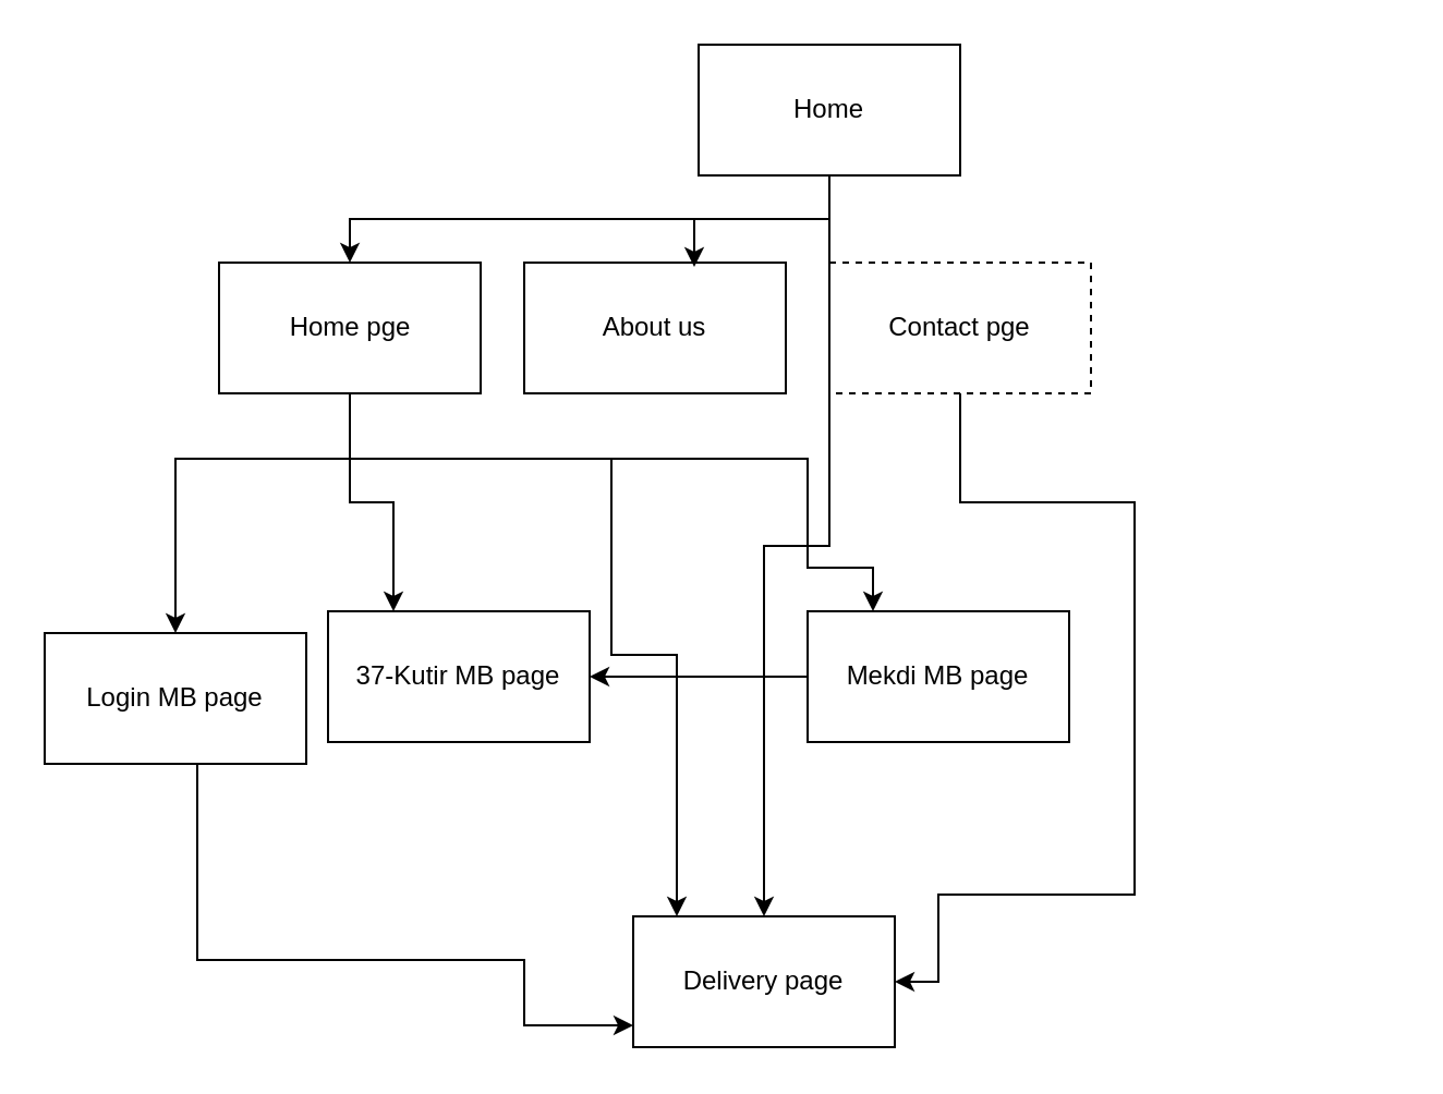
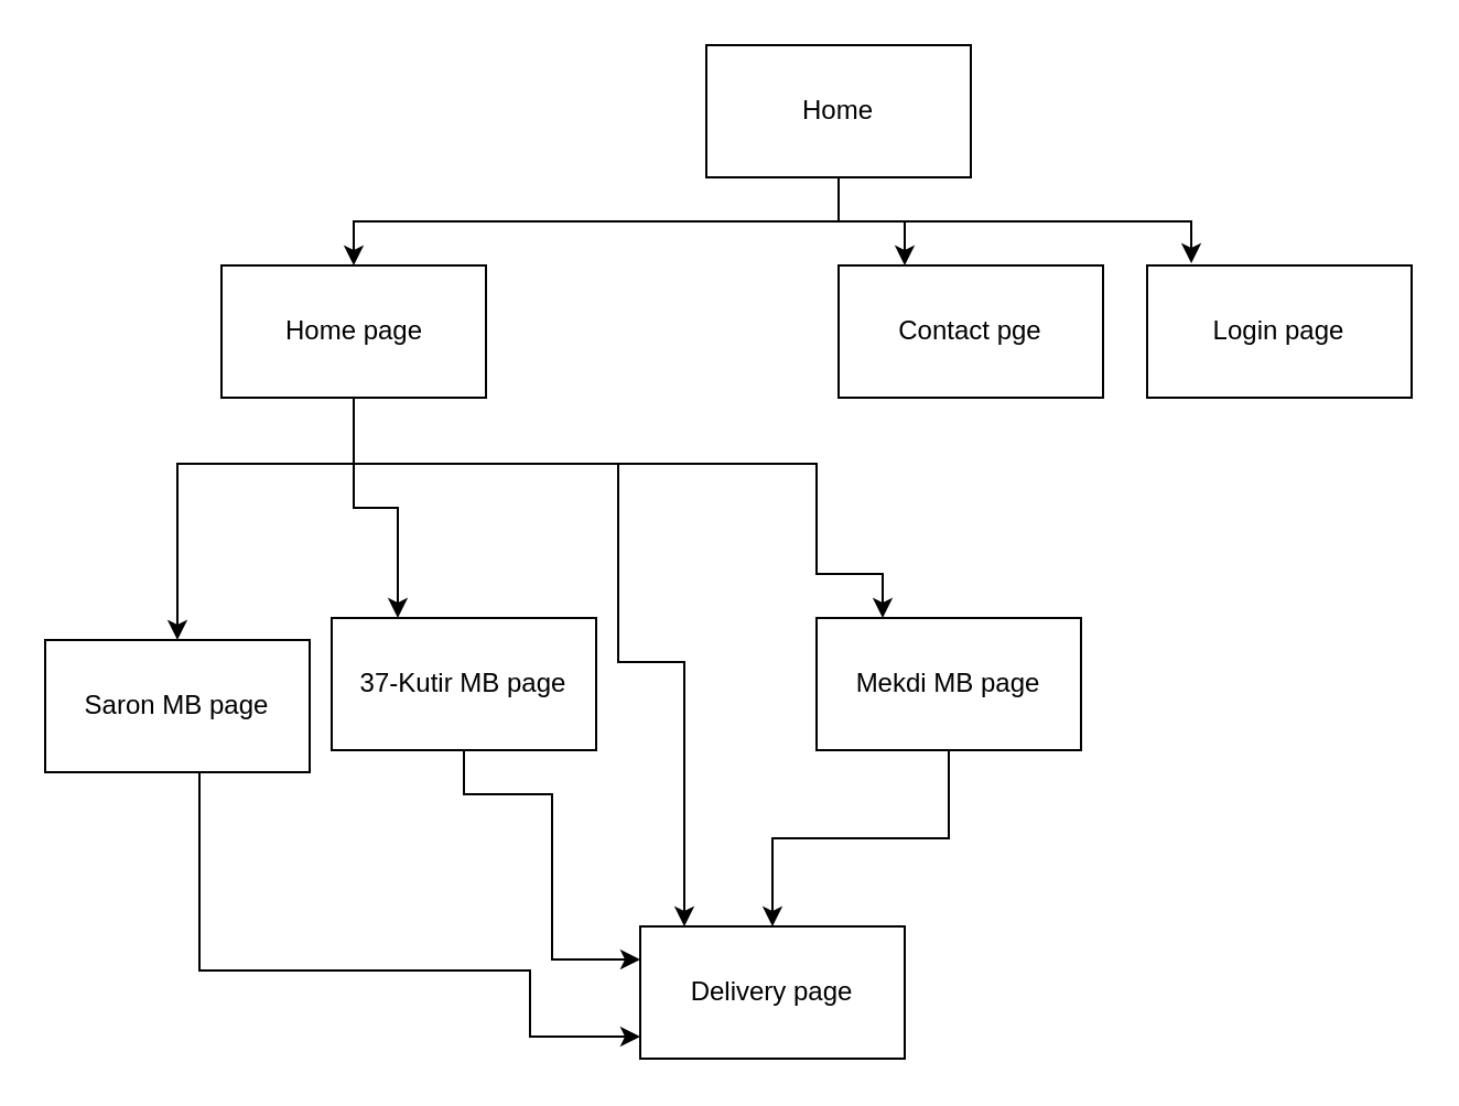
  <mxCell id="0" />
  <mxCell id="1" parent="0" />
  <mxCell id="2" value="" style="edgeStyle=orthogonalEdgeStyle;rounded=0;orthogonalLoop=1;jettySize=auto;html=1;" parent="1" source="6" target="11" edge="1"><mxGeometry relative="1" as="geometry"><Array as="points"><mxPoint x="160" y="210" /><mxPoint x="80" y="210" /></Array></mxGeometry></mxCell>
  <mxCell id="3" style="edgeStyle=orthogonalEdgeStyle;rounded=0;orthogonalLoop=1;jettySize=auto;html=1;entryX=0.25;entryY=0;entryDx=0;entryDy=0;" parent="1" source="6" target="18" edge="1"><mxGeometry relative="1" as="geometry"><mxPoint x="180" y="240" as="targetPoint" /></mxGeometry></mxCell>
  <mxCell id="4" style="edgeStyle=orthogonalEdgeStyle;rounded=0;orthogonalLoop=1;jettySize=auto;html=1;" parent="1" source="6" target="13" edge="1"><mxGeometry relative="1" as="geometry"><mxPoint x="301" y="410" as="targetPoint" /><Array as="points"><mxPoint x="160" y="210" /><mxPoint x="280" y="210" /><mxPoint x="280" y="300" /><mxPoint x="310" y="300" /></Array></mxGeometry></mxCell>
  <mxCell id="5" style="edgeStyle=orthogonalEdgeStyle;rounded=0;orthogonalLoop=1;jettySize=auto;html=1;entryX=0.25;entryY=0;entryDx=0;entryDy=0;" parent="1" source="6" target="16" edge="1"><mxGeometry relative="1" as="geometry"><mxPoint x="400" y="260" as="targetPoint" /><Array as="points"><mxPoint x="160" y="210" /><mxPoint x="370" y="210" /><mxPoint x="370" y="260" /><mxPoint x="400" y="260" /></Array></mxGeometry></mxCell>
  <mxCell id="6" value="" style="rounded=0;whiteSpace=wrap;html=1;" parent="1" vertex="1"><mxGeometry x="100" y="120" width="120" height="60" as="geometry" /></mxCell>
- <mxCell id="7" value="Home pge" style="text;html=1;resizable=0;autosize=1;align=center;verticalAlign=middle;points=[];fillColor=none;strokeColor=none;rounded=0;" parent="1" vertex="1"><mxGeometry x="120" y="140" width="80" height="20" as="geometry" /></mxCell>
- <mxCell id="8" style="edgeStyle=orthogonalEdgeStyle;rounded=0;orthogonalLoop=1;jettySize=auto;html=1;" parent="1" source="9" target="13" edge="1"><mxGeometry relative="1" as="geometry"><mxPoint x="430" y="460" as="targetPoint" /><Array as="points"><mxPoint x="440" y="230" /><mxPoint x="520" y="230" /><mxPoint x="520" y="410" /><mxPoint x="430" y="410" /><mxPoint x="430" y="450" /></Array></mxGeometry></mxCell>
- <mxCell id="9" value="Contact pge" style="rounded=0;whiteSpace=wrap;html=1;dashed=1;" parent="1" vertex="1"><mxGeometry x="380" y="120" width="120" height="60" as="geometry" /></mxCell>
+ <mxCell id="7" value="Home page" style="text;html=1;resizable=0;autosize=1;align=center;verticalAlign=middle;points=[];fillColor=none;strokeColor=none;rounded=0;" parent="1" vertex="1"><mxGeometry x="120" y="140" width="80" height="20" as="geometry" /></mxCell>
+ <mxCell id="9" value="Contact pge" style="rounded=0;whiteSpace=wrap;html=1;" parent="1" vertex="1"><mxGeometry x="380" y="120" width="120" height="60" as="geometry" /></mxCell>
  <mxCell id="10" style="edgeStyle=orthogonalEdgeStyle;rounded=0;orthogonalLoop=1;jettySize=auto;html=1;" parent="1" source="11" target="13" edge="1"><mxGeometry relative="1" as="geometry"><mxPoint x="270" y="470" as="targetPoint" /><Array as="points"><mxPoint x="90" y="440" /><mxPoint x="240" y="440" /><mxPoint x="240" y="470" /></Array></mxGeometry></mxCell>
- <mxCell id="11" value="Login MB page" style="rounded=0;whiteSpace=wrap;html=1;" parent="1" vertex="1"><mxGeometry x="20" y="290" width="120" height="60" as="geometry" /></mxCell>
- <mxCell id="12" value="About us" style="rounded=0;whiteSpace=wrap;html=1;" parent="1" vertex="1"><mxGeometry x="240" y="120" width="120" height="60" as="geometry" /></mxCell>
+ <mxCell id="11" value="Saron MB page" style="rounded=0;whiteSpace=wrap;html=1;" parent="1" vertex="1"><mxGeometry x="20" y="290" width="120" height="60" as="geometry" /></mxCell>
  <mxCell id="13" value="Delivery page" style="rounded=0;whiteSpace=wrap;html=1;" parent="1" vertex="1"><mxGeometry x="290" y="420" width="120" height="60" as="geometry" /></mxCell>
- <mxCell id="15" value="" style="edgeStyle=orthogonalEdgeStyle;rounded=0;orthogonalLoop=1;jettySize=auto;html=1;" parent="1" source="16" target="18" edge="1"><mxGeometry relative="1" as="geometry" /></mxCell>
+ <mxCell id="14" value="Login page" style="rounded=0;whiteSpace=wrap;html=1;" parent="1" vertex="1"><mxGeometry x="520" y="120" width="120" height="60" as="geometry" /></mxCell>
+ <mxCell id="15" value="" style="edgeStyle=orthogonalEdgeStyle;rounded=0;orthogonalLoop=1;jettySize=auto;html=1;" parent="1" source="16" target="13" edge="1"><mxGeometry relative="1" as="geometry" /></mxCell>
  <mxCell id="16" value="Mekdi MB page" style="rounded=0;whiteSpace=wrap;html=1;" parent="1" vertex="1"><mxGeometry x="370" y="280" width="120" height="60" as="geometry" /></mxCell>
+ <mxCell id="17" style="edgeStyle=orthogonalEdgeStyle;rounded=0;orthogonalLoop=1;jettySize=auto;html=1;entryX=0;entryY=0.25;entryDx=0;entryDy=0;" parent="1" source="18" target="13" edge="1"><mxGeometry relative="1" as="geometry"><Array as="points"><mxPoint x="210" y="360" /><mxPoint x="250" y="360" /><mxPoint x="250" y="435" /></Array></mxGeometry></mxCell>
  <mxCell id="18" value="37-Kutir MB page" style="rounded=0;whiteSpace=wrap;html=1;" parent="1" vertex="1"><mxGeometry x="150" y="280" width="120" height="60" as="geometry" /></mxCell>
- <mxCell id="20" style="edgeStyle=orthogonalEdgeStyle;rounded=0;orthogonalLoop=1;jettySize=auto;html=1;" parent="1" source="23" target="13" edge="1"><mxGeometry relative="1" as="geometry" /></mxCell>
- <mxCell id="21" style="edgeStyle=orthogonalEdgeStyle;rounded=0;orthogonalLoop=1;jettySize=auto;html=1;entryX=0.65;entryY=0.033;entryDx=0;entryDy=0;entryPerimeter=0;" parent="1" source="23" target="12" edge="1"><mxGeometry relative="1" as="geometry" /></mxCell>
+ <mxCell id="19" style="edgeStyle=orthogonalEdgeStyle;rounded=0;orthogonalLoop=1;jettySize=auto;html=1;entryX=0.167;entryY=-0.017;entryDx=0;entryDy=0;entryPerimeter=0;" parent="1" source="23" target="14" edge="1"><mxGeometry relative="1" as="geometry"><Array as="points"><mxPoint x="380" y="100" /><mxPoint x="540" y="100" /></Array></mxGeometry></mxCell>
+ <mxCell id="20" style="edgeStyle=orthogonalEdgeStyle;rounded=0;orthogonalLoop=1;jettySize=auto;html=1;entryX=0.25;entryY=0;entryDx=0;entryDy=0;" parent="1" source="23" target="9" edge="1"><mxGeometry relative="1" as="geometry" /></mxCell>
  <mxCell id="22" style="edgeStyle=orthogonalEdgeStyle;rounded=0;orthogonalLoop=1;jettySize=auto;html=1;" parent="1" source="23" target="6" edge="1"><mxGeometry relative="1" as="geometry"><Array as="points"><mxPoint x="380" y="100" /><mxPoint x="160" y="100" /></Array></mxGeometry></mxCell>
  <mxCell id="23" value="Home" style="rounded=0;whiteSpace=wrap;html=1;" parent="1" vertex="1"><mxGeometry x="320" y="20" width="120" height="60" as="geometry" /></mxCell>
